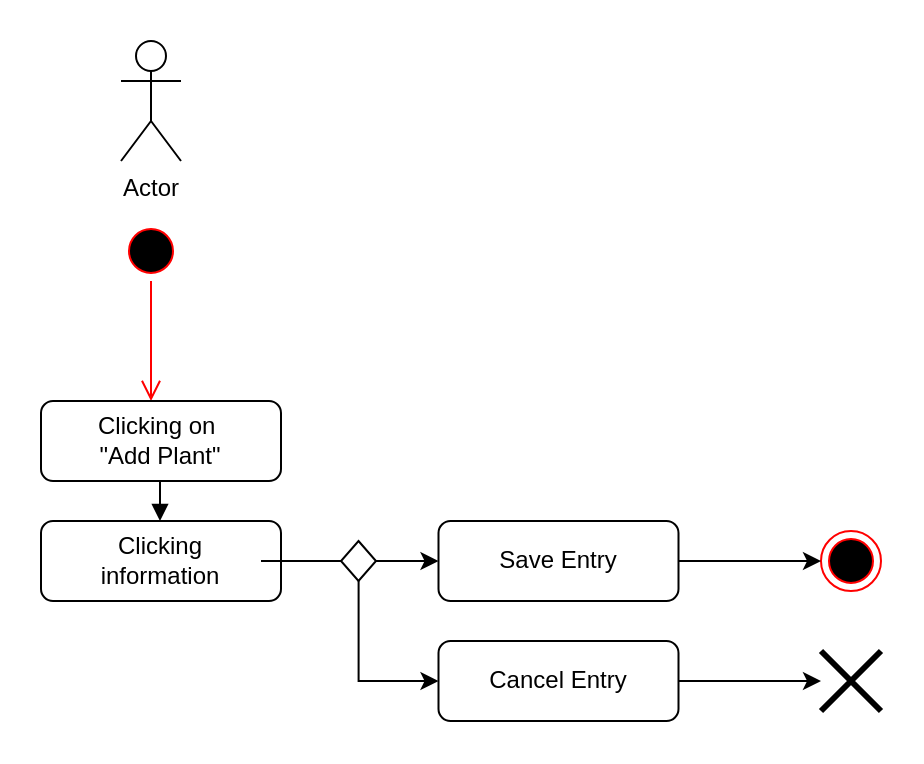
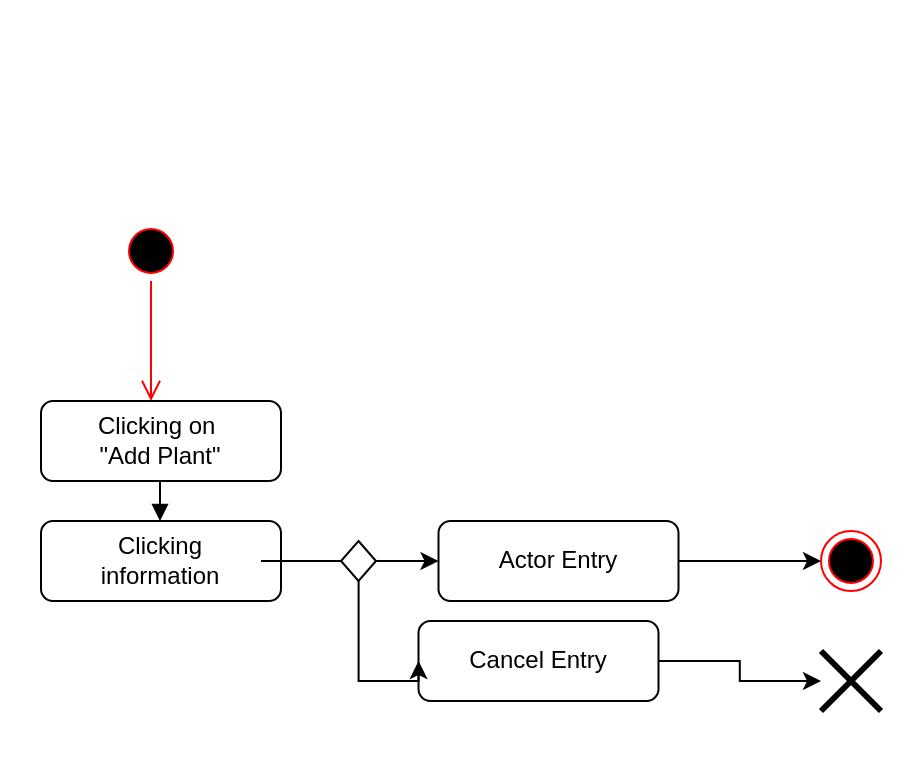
  <mxCell id="0" />
  <mxCell id="1" parent="0" />
  <mxCell id="2" value="" style="ellipse;html=1;shape=startState;fillColor=#000000;strokeColor=#ff0000;" vertex="1" parent="1"><mxGeometry x="60" y="110" width="30" height="30" as="geometry" /></mxCell>
  <mxCell id="3" value="" style="edgeStyle=orthogonalEdgeStyle;html=1;verticalAlign=bottom;endArrow=open;endSize=8;strokeColor=#ff0000;" edge="1" source="2" parent="1"><mxGeometry relative="1" as="geometry"><mxPoint x="75" y="200" as="targetPoint" /></mxGeometry></mxCell>
  <mxCell id="4" value="" style="ellipse;html=1;shape=endState;fillColor=#000000;strokeColor=#ff0000;" vertex="1" parent="1"><mxGeometry x="410" y="265" width="30" height="30" as="geometry" /></mxCell>
- <mxCell id="5" value="Actor" style="shape=umlActor;verticalLabelPosition=bottom;verticalAlign=top;html=1;" vertex="1" parent="1"><mxGeometry x="60" y="20" width="30" height="60" as="geometry" /></mxCell>
  <mxCell id="6" value="Clicking on&amp;nbsp;&lt;br&gt;&quot;Add Plant&quot;" style="shape=ext;rounded=1;html=1;whiteSpace=wrap;" vertex="1" parent="1"><mxGeometry y="200" width="120" height="40" as="geometry" x="20" /></mxCell>
  <mxCell id="7" value="Clicking&lt;br&gt;information" style="shape=ext;rounded=1;html=1;whiteSpace=wrap;" vertex="1" parent="1"><mxGeometry y="260" width="120" height="40" as="geometry" x="20" /></mxCell>
  <mxCell id="8" value="" style="edgeStyle=orthogonalEdgeStyle;rounded=0;orthogonalLoop=1;jettySize=auto;html=1;" edge="1" parent="1" source="9" target="17"><mxGeometry relative="1" as="geometry" /></mxCell>
- <mxCell id="9" value="Cancel Entry" style="shape=ext;rounded=1;html=1;whiteSpace=wrap;" vertex="1" parent="1"><mxGeometry x="218.75" y="320" width="120" height="40" as="geometry" /></mxCell>
+ <mxCell id="9" value="Cancel Entry" style="shape=ext;rounded=1;html=1;whiteSpace=wrap;" vertex="1" parent="1"><mxGeometry x="208.75" y="310" width="120" height="40" as="geometry" /></mxCell>
  <mxCell id="10" style="edgeStyle=orthogonalEdgeStyle;rounded=0;orthogonalLoop=1;jettySize=auto;html=1;exitX=1;exitY=0.5;exitDx=0;exitDy=0;entryX=0;entryY=0.5;entryDx=0;entryDy=0;" edge="1" parent="1" source="11" target="4"><mxGeometry relative="1" as="geometry" /></mxCell>
- <mxCell id="11" value="Save Entry" style="shape=ext;rounded=1;html=1;whiteSpace=wrap;" vertex="1" parent="1"><mxGeometry x="218.75" y="260" width="120" height="40" as="geometry" /></mxCell>
+ <mxCell id="11" value="Actor Entry" style="shape=ext;rounded=1;html=1;whiteSpace=wrap;" vertex="1" parent="1"><mxGeometry x="218.75" y="260" width="120" height="40" as="geometry" /></mxCell>
  <mxCell id="12" value="" style="edgeStyle=orthogonalEdgeStyle;rounded=0;orthogonalLoop=1;jettySize=auto;html=1;" edge="1" parent="1" source="14" target="11"><mxGeometry relative="1" as="geometry" /></mxCell>
  <mxCell id="13" style="edgeStyle=orthogonalEdgeStyle;rounded=0;orthogonalLoop=1;jettySize=auto;html=1;entryX=0;entryY=0.5;entryDx=0;entryDy=0;" edge="1" parent="1" source="14" target="9"><mxGeometry relative="1" as="geometry"><mxPoint x="180" y="430" as="targetPoint" /><Array as="points"><mxPoint x="179" y="340" /></Array></mxGeometry></mxCell>
  <mxCell id="14" value="" style="rhombus;whiteSpace=wrap;html=1;" vertex="1" parent="1"><mxGeometry x="170" y="270" width="17.5" height="20" as="geometry" /></mxCell>
  <mxCell id="15" value="" style="html=1;verticalAlign=bottom;endArrow=block;" edge="1" parent="1"><mxGeometry width="80" relative="1" as="geometry"><mxPoint x="79.5" y="240" as="sourcePoint" /><mxPoint x="79.5" y="260" as="targetPoint" /></mxGeometry></mxCell>
  <mxCell id="16" value="" style="line;strokeWidth=1;fillColor=none;align=left;verticalAlign=middle;spacingTop=-1;spacingLeft=3;spacingRight=3;rotatable=0;labelPosition=right;points=[];portConstraint=eastwest;" vertex="1" parent="1"><mxGeometry x="130" y="276" width="40" height="8" as="geometry" /></mxCell>
  <mxCell id="17" value="" style="shape=umlDestroy;whiteSpace=wrap;html=1;strokeWidth=3;" vertex="1" parent="1"><mxGeometry x="410" y="325" width="30" height="30" as="geometry" /></mxCell>
